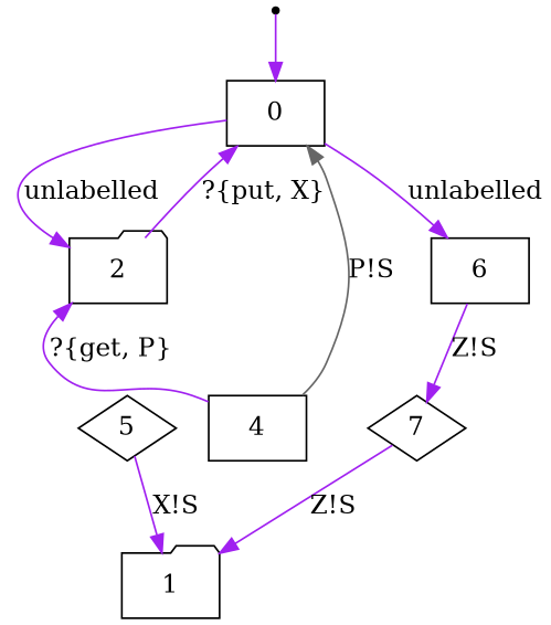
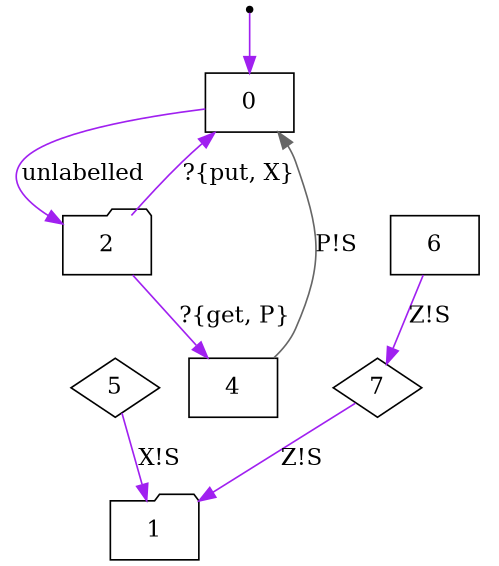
  digraph {
    rankdir=TB
    node [shape=box]
    edge [color=purple]
    1 [shape=folder]
    START [shape=point]
    0
    2 [shape=folder]
    6
    4
    5 [shape=diamond]
    7 [shape=diamond]
    START -> 0
    0 -> 2 [label=unlabelled]
-   0 -> 6 [label=unlabelled]
    2 -> 0 [label="?{put, X}"]
-   4 -> 2 [label="?{get, P}"]
+   2 -> 4 [label="?{get, P}"]
    6 -> 7 [label="Z!S"]
    4 -> 0 [color=gray40 label="P!S"]
    5 -> 1 [label="X!S"]
    7 -> 1 [label="Z!S"]
  }
